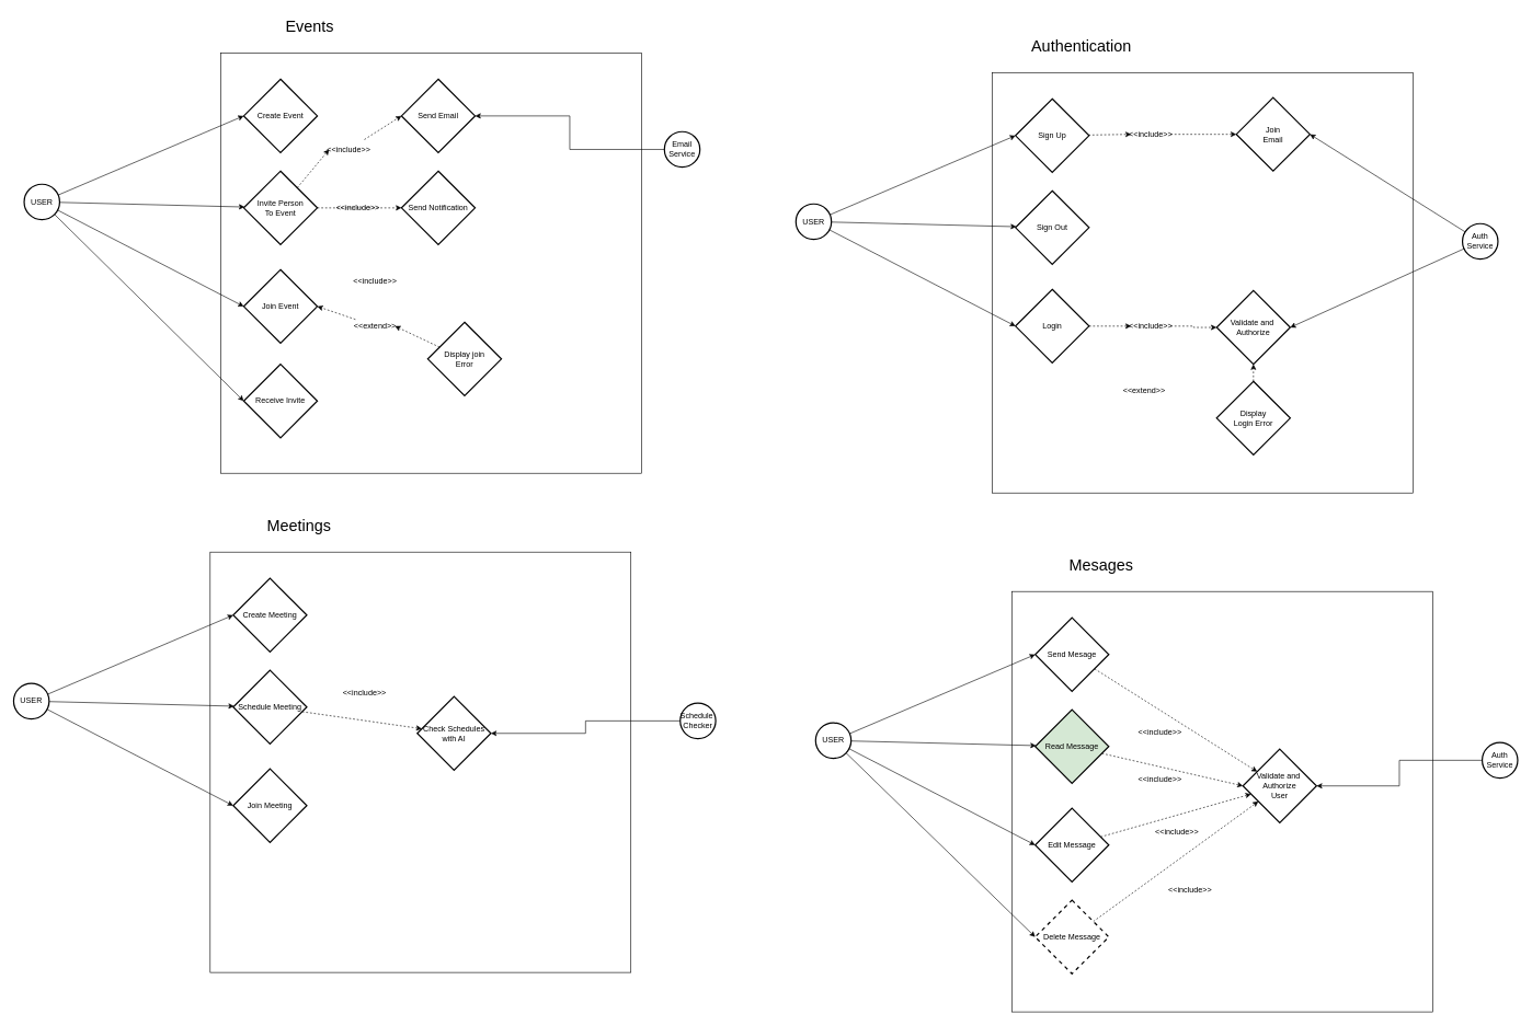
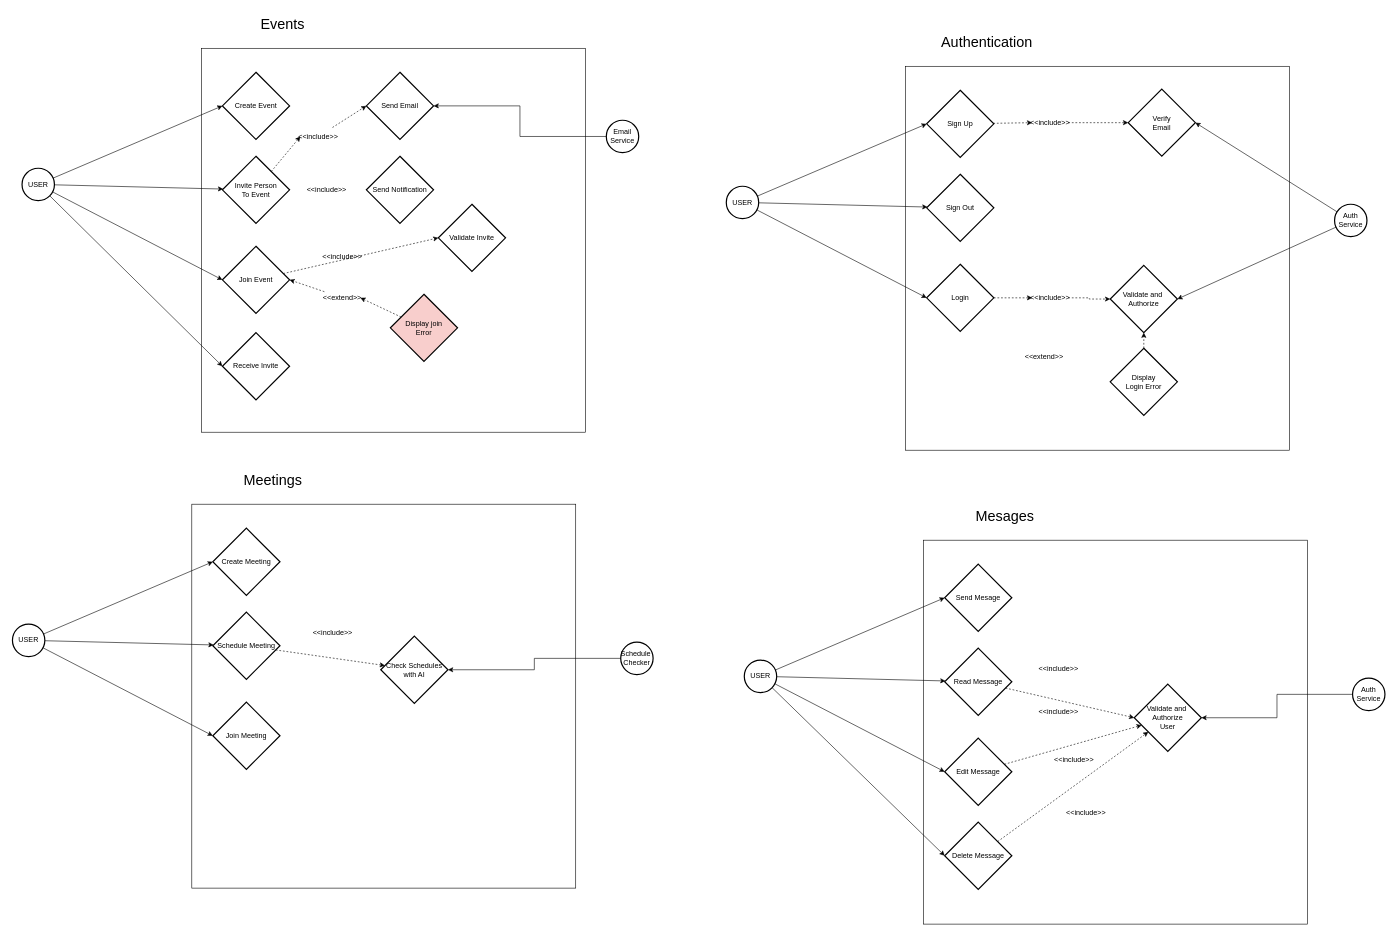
  <mxCell id="0" />
  <mxCell id="1" parent="0" />
  <mxCell id="2" value="" style="whiteSpace=wrap;html=1;aspect=fixed;" vertex="1" parent="1"><mxGeometry x="335" y="80" width="640" height="640" as="geometry" /></mxCell>
  <mxCell id="3" style="rounded=0;orthogonalLoop=1;jettySize=auto;html=1;entryX=0;entryY=0.5;entryDx=0;entryDy=0;" edge="1" parent="1" source="7" target="8"><mxGeometry relative="1" as="geometry" /></mxCell>
  <mxCell id="4" style="rounded=0;orthogonalLoop=1;jettySize=auto;html=1;" edge="1" parent="1" source="7" target="12"><mxGeometry relative="1" as="geometry" /></mxCell>
  <mxCell id="5" style="rounded=0;orthogonalLoop=1;jettySize=auto;html=1;entryX=0;entryY=0.5;entryDx=0;entryDy=0;" edge="1" parent="1" source="7" target="14"><mxGeometry relative="1" as="geometry" /></mxCell>
  <mxCell id="6" style="rounded=0;orthogonalLoop=1;jettySize=auto;html=1;entryX=0;entryY=0.5;entryDx=0;entryDy=0;" edge="1" parent="1" source="7" target="84"><mxGeometry relative="1" as="geometry" /></mxCell>
  <mxCell id="7" value="USER" style="ellipse;aspect=fixed;strokeWidth=2;whiteSpace=wrap;" parent="1" vertex="1"><mxGeometry x="36" y="280" width="54" height="54" as="geometry" /></mxCell>
  <mxCell id="8" value="Create Event" style="rhombus;strokeWidth=2;whiteSpace=wrap;" parent="1" vertex="1"><mxGeometry x="370" y="120" width="112" height="112" as="geometry" /></mxCell>
  <mxCell id="9" value="&lt;font style=&quot;font-size: 24px;&quot;&gt;Events&lt;/font&gt;" style="text;html=1;align=center;verticalAlign=middle;resizable=0;points=[];autosize=1;strokeColor=none;fillColor=none;" vertex="1" parent="1"><mxGeometry x="420" y="20" width="100" height="40" as="geometry" /></mxCell>
  <mxCell id="10" style="rounded=0;orthogonalLoop=1;jettySize=auto;html=1;entryX=0;entryY=0.5;entryDx=0;entryDy=0;dashed=1;" edge="1" parent="1" source="86" target="82"><mxGeometry relative="1" as="geometry" /></mxCell>
- <mxCell id="11" style="edgeStyle=orthogonalEdgeStyle;rounded=0;orthogonalLoop=1;jettySize=auto;html=1;dashed=1;" edge="1" parent="1" source="12" target="83"><mxGeometry relative="1" as="geometry" /></mxCell>
  <mxCell id="12" value="Invite Person&#10;To Event" style="rhombus;strokeWidth=2;whiteSpace=wrap;" vertex="1" parent="1"><mxGeometry x="370" y="260" width="112" height="112" as="geometry" /></mxCell>
+ <mxCell id="13" style="rounded=0;orthogonalLoop=1;jettySize=auto;html=1;entryX=0;entryY=0.5;entryDx=0;entryDy=0;dashed=1;" edge="1" parent="1" source="14" target="15"><mxGeometry relative="1" as="geometry" /></mxCell>
  <mxCell id="14" value="Join Event" style="rhombus;strokeWidth=2;whiteSpace=wrap;" vertex="1" parent="1"><mxGeometry x="370" y="410" width="112" height="112" as="geometry" /></mxCell>
+ <mxCell id="15" value="Validate Invite" style="rhombus;strokeWidth=2;whiteSpace=wrap;" vertex="1" parent="1"><mxGeometry x="730" y="340" width="112" height="112" as="geometry" /></mxCell>
  <mxCell id="16" value="&amp;lt;&amp;lt;include&amp;gt;&amp;gt;" style="text;html=1;align=center;verticalAlign=middle;whiteSpace=wrap;rounded=0;" vertex="1" parent="1"><mxGeometry x="540" y="412" width="60" height="30" as="geometry" /></mxCell>
  <mxCell id="17" value="" style="whiteSpace=wrap;html=1;aspect=fixed;" vertex="1" parent="1"><mxGeometry x="319" y="840" width="640" height="640" as="geometry" /></mxCell>
  <mxCell id="18" style="rounded=0;orthogonalLoop=1;jettySize=auto;html=1;entryX=0;entryY=0.5;entryDx=0;entryDy=0;" edge="1" parent="1" source="21" target="22"><mxGeometry relative="1" as="geometry" /></mxCell>
  <mxCell id="19" style="rounded=0;orthogonalLoop=1;jettySize=auto;html=1;" edge="1" parent="1" source="21" target="25"><mxGeometry relative="1" as="geometry" /></mxCell>
  <mxCell id="20" style="rounded=0;orthogonalLoop=1;jettySize=auto;html=1;entryX=0;entryY=0.5;entryDx=0;entryDy=0;" edge="1" parent="1" source="21" target="26"><mxGeometry relative="1" as="geometry" /></mxCell>
  <mxCell id="21" value="USER" style="ellipse;aspect=fixed;strokeWidth=2;whiteSpace=wrap;" vertex="1" parent="1"><mxGeometry x="20" y="1040" width="54" height="54" as="geometry" /></mxCell>
  <mxCell id="22" value="Create Meeting" style="rhombus;strokeWidth=2;whiteSpace=wrap;" vertex="1" parent="1"><mxGeometry x="354" y="880" width="112" height="112" as="geometry" /></mxCell>
  <mxCell id="23" value="&lt;font style=&quot;font-size: 24px;&quot;&gt;Meetings&lt;/font&gt;" style="text;html=1;align=center;verticalAlign=middle;resizable=0;points=[];autosize=1;strokeColor=none;fillColor=none;" vertex="1" parent="1"><mxGeometry x="394" y="780" width="120" height="40" as="geometry" /></mxCell>
  <mxCell id="24" style="rounded=0;orthogonalLoop=1;jettySize=auto;html=1;dashed=1;" edge="1" parent="1" source="25" target="27"><mxGeometry relative="1" as="geometry" /></mxCell>
  <mxCell id="25" value="Schedule Meeting" style="rhombus;strokeWidth=2;whiteSpace=wrap;" vertex="1" parent="1"><mxGeometry x="354" y="1020" width="112" height="112" as="geometry" /></mxCell>
  <mxCell id="26" value="Join Meeting" style="rhombus;strokeWidth=2;whiteSpace=wrap;" vertex="1" parent="1"><mxGeometry x="354" y="1170" width="112" height="112" as="geometry" /></mxCell>
  <mxCell id="27" value="Check Schedules&#10;with AI" style="rhombus;strokeWidth=2;whiteSpace=wrap;" vertex="1" parent="1"><mxGeometry x="634" y="1060" width="112" height="112" as="geometry" /></mxCell>
  <mxCell id="28" style="edgeStyle=orthogonalEdgeStyle;rounded=0;orthogonalLoop=1;jettySize=auto;html=1;entryX=1;entryY=0.5;entryDx=0;entryDy=0;" edge="1" parent="1" source="29" target="27"><mxGeometry relative="1" as="geometry" /></mxCell>
  <mxCell id="29" value="Schedule &#10;Checker" style="ellipse;aspect=fixed;strokeWidth=2;whiteSpace=wrap;" vertex="1" parent="1"><mxGeometry x="1034" y="1070" width="54" height="54" as="geometry" /></mxCell>
  <mxCell id="30" value="&amp;lt;&amp;lt;include&amp;gt;&amp;gt;" style="text;html=1;align=center;verticalAlign=middle;whiteSpace=wrap;rounded=0;" vertex="1" parent="1"><mxGeometry x="524" y="1040" width="60" height="30" as="geometry" /></mxCell>
  <mxCell id="31" value="" style="whiteSpace=wrap;html=1;aspect=fixed;" vertex="1" parent="1"><mxGeometry x="1509" y="110" width="640" height="640" as="geometry" /></mxCell>
  <mxCell id="32" style="rounded=0;orthogonalLoop=1;jettySize=auto;html=1;entryX=0;entryY=0.5;entryDx=0;entryDy=0;" edge="1" parent="1" source="35" target="37"><mxGeometry relative="1" as="geometry" /></mxCell>
  <mxCell id="33" style="rounded=0;orthogonalLoop=1;jettySize=auto;html=1;" edge="1" parent="1" source="35" target="39"><mxGeometry relative="1" as="geometry" /></mxCell>
  <mxCell id="34" style="rounded=0;orthogonalLoop=1;jettySize=auto;html=1;entryX=0;entryY=0.5;entryDx=0;entryDy=0;" edge="1" parent="1" source="35" target="41"><mxGeometry relative="1" as="geometry" /></mxCell>
  <mxCell id="35" value="USER" style="ellipse;aspect=fixed;strokeWidth=2;whiteSpace=wrap;" vertex="1" parent="1"><mxGeometry x="1210" y="310" width="54" height="54" as="geometry" /></mxCell>
  <mxCell id="36" style="rounded=0;orthogonalLoop=1;jettySize=auto;html=1;entryX=0;entryY=0.5;entryDx=0;entryDy=0;dashed=1;" edge="1" parent="1" source="73" target="71"><mxGeometry relative="1" as="geometry" /></mxCell>
  <mxCell id="37" value="Sign Up" style="rhombus;strokeWidth=2;whiteSpace=wrap;" vertex="1" parent="1"><mxGeometry x="1544" y="150" width="112" height="112" as="geometry" /></mxCell>
  <mxCell id="38" value="&lt;font style=&quot;font-size: 24px;&quot;&gt;Authentication&lt;/font&gt;" style="text;html=1;align=center;verticalAlign=middle;resizable=0;points=[];autosize=1;strokeColor=none;fillColor=none;" vertex="1" parent="1"><mxGeometry x="1554" y="50" width="180" height="40" as="geometry" /></mxCell>
  <mxCell id="39" value="Sign Out" style="rhombus;strokeWidth=2;whiteSpace=wrap;" vertex="1" parent="1"><mxGeometry x="1544" y="290" width="112" height="112" as="geometry" /></mxCell>
  <mxCell id="40" style="edgeStyle=orthogonalEdgeStyle;rounded=0;orthogonalLoop=1;jettySize=auto;html=1;dashed=1;" edge="1" parent="1" source="75" target="42"><mxGeometry relative="1" as="geometry" /></mxCell>
  <mxCell id="41" value="Login" style="rhombus;strokeWidth=2;whiteSpace=wrap;" vertex="1" parent="1"><mxGeometry x="1544" y="440" width="112" height="112" as="geometry" /></mxCell>
  <mxCell id="42" value="Validate and &#10;Authorize" style="rhombus;strokeWidth=2;whiteSpace=wrap;" vertex="1" parent="1"><mxGeometry x="1850" y="442" width="112" height="112" as="geometry" /></mxCell>
  <mxCell id="43" style="rounded=0;orthogonalLoop=1;jettySize=auto;html=1;entryX=1;entryY=0.5;entryDx=0;entryDy=0;" edge="1" parent="1" source="45" target="42"><mxGeometry relative="1" as="geometry" /></mxCell>
  <mxCell id="44" style="rounded=0;orthogonalLoop=1;jettySize=auto;html=1;entryX=1;entryY=0.5;entryDx=0;entryDy=0;" edge="1" parent="1" source="45" target="71"><mxGeometry relative="1" as="geometry" /></mxCell>
  <mxCell id="45" value="Auth&#10;Service" style="ellipse;aspect=fixed;strokeWidth=2;whiteSpace=wrap;" vertex="1" parent="1"><mxGeometry x="2224" y="340" width="54" height="54" as="geometry" /></mxCell>
  <mxCell id="46" value="" style="whiteSpace=wrap;html=1;aspect=fixed;" vertex="1" parent="1"><mxGeometry x="1539" y="900" width="640" height="640" as="geometry" /></mxCell>
  <mxCell id="47" style="rounded=0;orthogonalLoop=1;jettySize=auto;html=1;entryX=0;entryY=0.5;entryDx=0;entryDy=0;" edge="1" parent="1" source="51" target="53"><mxGeometry relative="1" as="geometry" /></mxCell>
  <mxCell id="48" style="rounded=0;orthogonalLoop=1;jettySize=auto;html=1;" edge="1" parent="1" source="51" target="56"><mxGeometry relative="1" as="geometry" /></mxCell>
  <mxCell id="49" style="rounded=0;orthogonalLoop=1;jettySize=auto;html=1;entryX=0;entryY=0.5;entryDx=0;entryDy=0;" edge="1" parent="1" source="51" target="58"><mxGeometry relative="1" as="geometry" /></mxCell>
  <mxCell id="50" style="rounded=0;orthogonalLoop=1;jettySize=auto;html=1;entryX=0;entryY=0.5;entryDx=0;entryDy=0;" edge="1" parent="1" source="51" target="64"><mxGeometry relative="1" as="geometry" /></mxCell>
  <mxCell id="51" value="USER" style="ellipse;aspect=fixed;strokeWidth=2;whiteSpace=wrap;" vertex="1" parent="1"><mxGeometry x="1240" y="1100" width="54" height="54" as="geometry" /></mxCell>
- <mxCell id="52" style="rounded=0;orthogonalLoop=1;jettySize=auto;html=1;dashed=1;" edge="1" parent="1" source="53" target="59"><mxGeometry relative="1" as="geometry" /></mxCell>
  <mxCell id="53" value="Send Mesage" style="rhombus;strokeWidth=2;whiteSpace=wrap;" vertex="1" parent="1"><mxGeometry x="1574" y="940" width="112" height="112" as="geometry" /></mxCell>
  <mxCell id="54" value="&lt;font style=&quot;font-size: 24px;&quot;&gt;Mesages&lt;/font&gt;" style="text;html=1;align=center;verticalAlign=middle;resizable=0;points=[];autosize=1;strokeColor=none;fillColor=none;" vertex="1" parent="1"><mxGeometry x="1614" y="840" width="120" height="40" as="geometry" /></mxCell>
  <mxCell id="55" style="rounded=0;orthogonalLoop=1;jettySize=auto;html=1;entryX=0;entryY=0.5;entryDx=0;entryDy=0;dashed=1;" edge="1" parent="1" source="56" target="59"><mxGeometry relative="1" as="geometry" /></mxCell>
- <mxCell id="56" value="Read Message" style="rhombus;strokeWidth=2;whiteSpace=wrap;fillColor=#d5e8d4;" vertex="1" parent="1"><mxGeometry x="1574" y="1080" width="112" height="112" as="geometry" /></mxCell>
+ <mxCell id="56" value="Read Message" style="rhombus;strokeWidth=2;whiteSpace=wrap;" vertex="1" parent="1"><mxGeometry x="1574" y="1080" width="112" height="112" as="geometry" /></mxCell>
  <mxCell id="57" style="rounded=0;orthogonalLoop=1;jettySize=auto;html=1;dashed=1;" edge="1" parent="1" source="58" target="59"><mxGeometry relative="1" as="geometry" /></mxCell>
  <mxCell id="58" value="Edit Message" style="rhombus;strokeWidth=2;whiteSpace=wrap;" vertex="1" parent="1"><mxGeometry x="1574" y="1230" width="112" height="112" as="geometry" /></mxCell>
  <mxCell id="59" value="Validate and &#10;Authorize&#10;User" style="rhombus;strokeWidth=2;whiteSpace=wrap;" vertex="1" parent="1"><mxGeometry x="1890" y="1140" width="112" height="112" as="geometry" /></mxCell>
  <mxCell id="60" style="edgeStyle=orthogonalEdgeStyle;rounded=0;orthogonalLoop=1;jettySize=auto;html=1;entryX=1;entryY=0.5;entryDx=0;entryDy=0;" edge="1" parent="1" source="61" target="59"><mxGeometry relative="1" as="geometry" /></mxCell>
  <mxCell id="61" value="Auth&#10;Service" style="ellipse;aspect=fixed;strokeWidth=2;whiteSpace=wrap;" vertex="1" parent="1"><mxGeometry x="2254" y="1130" width="54" height="54" as="geometry" /></mxCell>
  <mxCell id="62" value="&amp;lt;&amp;lt;include&amp;gt;&amp;gt;" style="text;html=1;align=center;verticalAlign=middle;whiteSpace=wrap;rounded=0;" vertex="1" parent="1"><mxGeometry x="1780" y="1340" width="60" height="30" as="geometry" /></mxCell>
  <mxCell id="63" style="rounded=0;orthogonalLoop=1;jettySize=auto;html=1;dashed=1;" edge="1" parent="1" source="64" target="59"><mxGeometry relative="1" as="geometry" /></mxCell>
- <mxCell id="64" value="Delete Message" style="rhombus;strokeWidth=2;whiteSpace=wrap;dashed=1;" vertex="1" parent="1"><mxGeometry x="1574" y="1370" width="112" height="112" as="geometry" /></mxCell>
+ <mxCell id="64" value="Delete Message" style="rhombus;strokeWidth=2;whiteSpace=wrap;" vertex="1" parent="1"><mxGeometry x="1574" y="1370" width="112" height="112" as="geometry" /></mxCell>
  <mxCell id="65" value="&amp;lt;&amp;lt;include&amp;gt;&amp;gt;" style="text;html=1;align=center;verticalAlign=middle;whiteSpace=wrap;rounded=0;" vertex="1" parent="1"><mxGeometry x="1760" y="1252" width="60" height="30" as="geometry" /></mxCell>
  <mxCell id="66" value="&amp;lt;&amp;lt;include&amp;gt;&amp;gt;" style="text;html=1;align=center;verticalAlign=middle;whiteSpace=wrap;rounded=0;" vertex="1" parent="1"><mxGeometry x="1734" y="1172" width="60" height="30" as="geometry" /></mxCell>
  <mxCell id="67" value="&amp;lt;&amp;lt;include&amp;gt;&amp;gt;" style="text;html=1;align=center;verticalAlign=middle;whiteSpace=wrap;rounded=0;" vertex="1" parent="1"><mxGeometry x="1734" y="1100" width="60" height="30" as="geometry" /></mxCell>
  <mxCell id="68" style="rounded=0;orthogonalLoop=1;jettySize=auto;html=1;dashed=1;" edge="1" parent="1" source="69" target="42"><mxGeometry relative="1" as="geometry" /></mxCell>
  <mxCell id="69" value="Display&#10;Login Error" style="rhombus;strokeWidth=2;whiteSpace=wrap;" vertex="1" parent="1"><mxGeometry x="1850" y="580" width="112" height="112" as="geometry" /></mxCell>
  <mxCell id="70" value="&amp;lt;&amp;lt;extend&amp;gt;&amp;gt;" style="text;html=1;align=center;verticalAlign=middle;whiteSpace=wrap;rounded=0;" vertex="1" parent="1"><mxGeometry x="1710" y="580" width="60" height="30" as="geometry" /></mxCell>
- <mxCell id="71" value="Join&#10;Email" style="rhombus;strokeWidth=2;whiteSpace=wrap;" vertex="1" parent="1"><mxGeometry x="1880" y="148" width="112" height="112" as="geometry" /></mxCell>
+ <mxCell id="71" value="Verify&#10;Email" style="rhombus;strokeWidth=2;whiteSpace=wrap;" vertex="1" parent="1"><mxGeometry x="1880" y="148" width="112" height="112" as="geometry" /></mxCell>
  <mxCell id="72" value="" style="rounded=0;orthogonalLoop=1;jettySize=auto;html=1;entryX=0;entryY=0.5;entryDx=0;entryDy=0;dashed=1;" edge="1" parent="1" source="37" target="73"><mxGeometry relative="1" as="geometry"><mxPoint x="1655" y="205" as="sourcePoint" /><mxPoint x="1778" y="204" as="targetPoint" /></mxGeometry></mxCell>
  <mxCell id="73" value="&amp;lt;&amp;lt;include&amp;gt;&amp;gt;" style="text;html=1;align=center;verticalAlign=middle;whiteSpace=wrap;rounded=0;" vertex="1" parent="1"><mxGeometry x="1720" y="189" width="60" height="30" as="geometry" /></mxCell>
  <mxCell id="74" value="" style="edgeStyle=orthogonalEdgeStyle;rounded=0;orthogonalLoop=1;jettySize=auto;html=1;dashed=1;" edge="1" parent="1" source="41" target="75"><mxGeometry relative="1" as="geometry"><mxPoint x="1656" y="496" as="sourcePoint" /><mxPoint x="1850" y="498" as="targetPoint" /></mxGeometry></mxCell>
  <mxCell id="75" value="&amp;lt;&amp;lt;include&amp;gt;&amp;gt;" style="text;html=1;align=center;verticalAlign=middle;whiteSpace=wrap;rounded=0;" vertex="1" parent="1"><mxGeometry x="1720" y="481" width="60" height="30" as="geometry" /></mxCell>
  <mxCell id="76" style="rounded=0;orthogonalLoop=1;jettySize=auto;html=1;entryX=1;entryY=0.5;entryDx=0;entryDy=0;dashed=1;" edge="1" parent="1" source="79" target="14"><mxGeometry relative="1" as="geometry" /></mxCell>
- <mxCell id="77" value="Display join&#10;Error" style="rhombus;strokeWidth=2;whiteSpace=wrap;" vertex="1" parent="1"><mxGeometry x="650" y="490" width="112" height="112" as="geometry" /></mxCell>
+ <mxCell id="77" value="Display join&#10;Error" style="rhombus;strokeWidth=2;whiteSpace=wrap;fillColor=#f8cecc;" vertex="1" parent="1"><mxGeometry x="650" y="490" width="112" height="112" as="geometry" /></mxCell>
  <mxCell id="78" value="" style="rounded=0;orthogonalLoop=1;jettySize=auto;html=1;entryX=1;entryY=0.5;entryDx=0;entryDy=0;dashed=1;" edge="1" parent="1" source="77" target="79"><mxGeometry relative="1" as="geometry"><mxPoint x="665" y="531" as="sourcePoint" /><mxPoint x="482" y="466" as="targetPoint" /></mxGeometry></mxCell>
  <mxCell id="79" value="&amp;lt;&amp;lt;extend&amp;gt;&amp;gt;" style="text;html=1;align=center;verticalAlign=middle;whiteSpace=wrap;rounded=0;" vertex="1" parent="1"><mxGeometry x="540" y="481" width="60" height="30" as="geometry" /></mxCell>
  <mxCell id="80" style="edgeStyle=orthogonalEdgeStyle;rounded=0;orthogonalLoop=1;jettySize=auto;html=1;" edge="1" parent="1" source="81" target="82"><mxGeometry relative="1" as="geometry" /></mxCell>
  <mxCell id="81" value="Email&#10;Service" style="ellipse;aspect=fixed;strokeWidth=2;whiteSpace=wrap;" vertex="1" parent="1"><mxGeometry x="1010" y="200" width="54" height="54" as="geometry" /></mxCell>
  <mxCell id="82" value="Send Email" style="rhombus;strokeWidth=2;whiteSpace=wrap;" vertex="1" parent="1"><mxGeometry x="610" y="120" width="112" height="112" as="geometry" /></mxCell>
  <mxCell id="83" value="Send Notification" style="rhombus;strokeWidth=2;whiteSpace=wrap;" vertex="1" parent="1"><mxGeometry x="610" y="260" width="112" height="112" as="geometry" /></mxCell>
  <mxCell id="84" value="Receive Invite" style="rhombus;strokeWidth=2;whiteSpace=wrap;" vertex="1" parent="1"><mxGeometry x="370" y="554" width="112" height="112" as="geometry" /></mxCell>
  <mxCell id="85" value="" style="rounded=0;orthogonalLoop=1;jettySize=auto;html=1;entryX=0;entryY=0.5;entryDx=0;entryDy=0;dashed=1;" edge="1" parent="1" source="12" target="86"><mxGeometry relative="1" as="geometry"><mxPoint x="458" y="292" as="sourcePoint" /><mxPoint x="610" y="176" as="targetPoint" /></mxGeometry></mxCell>
  <mxCell id="86" value="&amp;lt;&amp;lt;include&amp;gt;&amp;gt;" style="text;html=1;align=center;verticalAlign=middle;whiteSpace=wrap;rounded=0;" vertex="1" parent="1"><mxGeometry x="500" y="212" width="60" height="30" as="geometry" /></mxCell>
  <mxCell id="87" value="&amp;lt;&amp;lt;include&amp;gt;&amp;gt;" style="text;html=1;align=center;verticalAlign=middle;whiteSpace=wrap;rounded=0;" vertex="1" parent="1"><mxGeometry x="514" y="301" width="60" height="30" as="geometry" /></mxCell>
